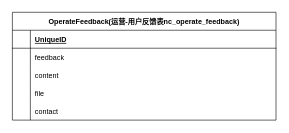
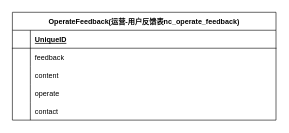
  <mxCell id="0" />
  <mxCell id="1" parent="0" />
  <mxCell id="2" value="OperateFeedback(运营-用户反馈表nc_operate_feedback)" style="shape=table;startSize=30;container=1;collapsible=1;childLayout=tableLayout;fixedRows=1;rowLines=0;fontStyle=1;align=center;resizeLast=1;" vertex="1" parent="1"><mxGeometry x="20" y="20" width="440" height="180" as="geometry" /></mxCell>
  <mxCell id="3" value="" style="shape=partialRectangle;collapsible=0;dropTarget=0;pointerEvents=0;fillColor=none;top=0;left=0;bottom=1;right=0;points=[[0,0.5],[1,0.5]];portConstraint=eastwest;" vertex="1" parent="2"><mxGeometry y="30" width="440" height="30" as="geometry" /></mxCell>
  <mxCell id="4" value="UniqueID" style="shape=partialRectangle;connectable=0;fillColor=none;top=0;left=0;bottom=0;right=0;align=left;spacingLeft=6;fontStyle=5;overflow=hidden;" vertex="1" parent="3"><mxGeometry x="30" width="410" height="30" as="geometry" /></mxCell>
  <mxCell id="5" value="" style="shape=partialRectangle;collapsible=0;dropTarget=0;pointerEvents=0;fillColor=none;top=0;left=0;bottom=0;right=0;points=[[0,0.5],[1,0.5]];portConstraint=eastwest;" vertex="1" parent="2"><mxGeometry y="60" width="440" height="30" as="geometry" /></mxCell>
  <mxCell id="6" value="" style="shape=partialRectangle;connectable=0;fillColor=none;top=0;left=0;bottom=0;right=0;editable=1;overflow=hidden;" vertex="1" parent="5"><mxGeometry width="30" height="30" as="geometry" /></mxCell>
  <mxCell id="7" value="feedback" style="shape=partialRectangle;connectable=0;fillColor=none;top=0;left=0;bottom=0;right=0;align=left;spacingLeft=6;overflow=hidden;" vertex="1" parent="5"><mxGeometry x="30" width="410" height="30" as="geometry" /></mxCell>
  <mxCell id="8" value="" style="shape=partialRectangle;collapsible=0;dropTarget=0;pointerEvents=0;fillColor=none;top=0;left=0;bottom=0;right=0;points=[[0,0.5],[1,0.5]];portConstraint=eastwest;" vertex="1" parent="2"><mxGeometry y="90" width="440" height="30" as="geometry" /></mxCell>
  <mxCell id="9" value="" style="shape=partialRectangle;connectable=0;fillColor=none;top=0;left=0;bottom=0;right=0;editable=1;overflow=hidden;" vertex="1" parent="8"><mxGeometry width="30" height="30" as="geometry" /></mxCell>
  <mxCell id="10" value="content" style="shape=partialRectangle;connectable=0;fillColor=none;top=0;left=0;bottom=0;right=0;align=left;spacingLeft=6;overflow=hidden;" vertex="1" parent="8"><mxGeometry x="30" width="410" height="30" as="geometry" /></mxCell>
  <mxCell id="11" value="" style="shape=partialRectangle;collapsible=0;dropTarget=0;pointerEvents=0;fillColor=none;top=0;left=0;bottom=0;right=0;points=[[0,0.5],[1,0.5]];portConstraint=eastwest;" vertex="1" parent="2"><mxGeometry y="120" width="440" height="30" as="geometry" /></mxCell>
  <mxCell id="12" value="" style="shape=partialRectangle;connectable=0;fillColor=none;top=0;left=0;bottom=0;right=0;editable=1;overflow=hidden;" vertex="1" parent="11"><mxGeometry width="30" height="30" as="geometry" /></mxCell>
- <mxCell id="13" value="file" style="shape=partialRectangle;connectable=0;fillColor=none;top=0;left=0;bottom=0;right=0;align=left;spacingLeft=6;overflow=hidden;" vertex="1" parent="11"><mxGeometry x="30" width="410" height="30" as="geometry" /></mxCell>
+ <mxCell id="13" value="operate" style="shape=partialRectangle;connectable=0;fillColor=none;top=0;left=0;bottom=0;right=0;align=left;spacingLeft=6;overflow=hidden;" vertex="1" parent="11"><mxGeometry x="30" width="410" height="30" as="geometry" /></mxCell>
  <mxCell id="14" value="" style="shape=partialRectangle;collapsible=0;dropTarget=0;pointerEvents=0;fillColor=none;top=0;left=0;bottom=0;right=0;points=[[0,0.5],[1,0.5]];portConstraint=eastwest;" vertex="1" parent="2"><mxGeometry y="150" width="440" height="30" as="geometry" /></mxCell>
  <mxCell id="15" value="" style="shape=partialRectangle;connectable=0;fillColor=none;top=0;left=0;bottom=0;right=0;editable=1;overflow=hidden;" vertex="1" parent="14"><mxGeometry width="30" height="30" as="geometry" /></mxCell>
  <mxCell id="16" value="contact" style="shape=partialRectangle;connectable=0;fillColor=none;top=0;left=0;bottom=0;right=0;align=left;spacingLeft=6;overflow=hidden;" vertex="1" parent="14"><mxGeometry x="30" width="410" height="30" as="geometry" /></mxCell>
